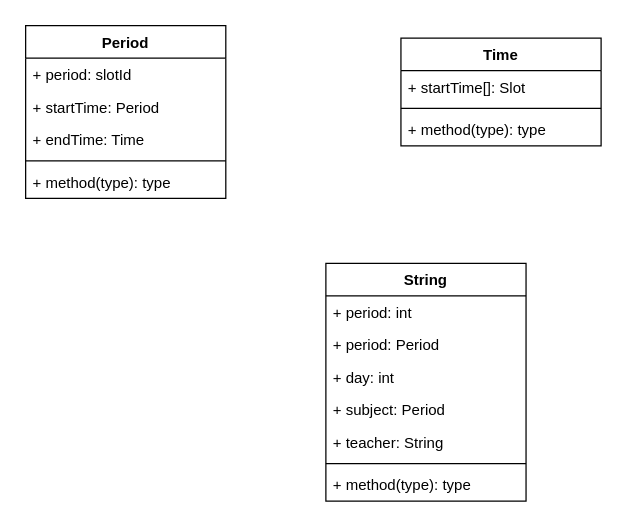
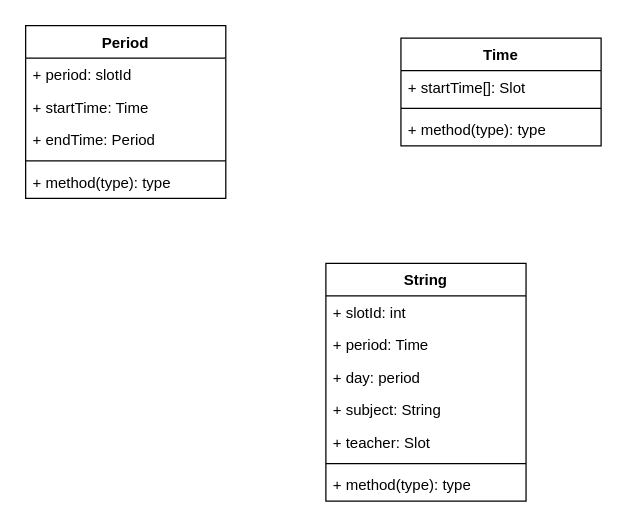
  <mxCell id="0" />
  <mxCell id="1" parent="0" />
  <mxCell id="2" value="Time" style="swimlane;fontStyle=1;align=center;verticalAlign=top;childLayout=stackLayout;horizontal=1;startSize=26;horizontalStack=0;resizeParent=1;resizeParentMax=0;resizeLast=0;collapsible=1;marginBottom=0;" parent="1" vertex="1"><mxGeometry x="320" y="30" width="160" height="86" as="geometry" /></mxCell>
  <mxCell id="3" value="+ startTime[]: Slot" style="text;strokeColor=none;fillColor=none;align=left;verticalAlign=top;spacingLeft=4;spacingRight=4;overflow=hidden;rotatable=0;points=[[0,0.5],[1,0.5]];portConstraint=eastwest;" parent="2" vertex="1"><mxGeometry y="26" width="160" height="26" as="geometry" /></mxCell>
  <mxCell id="4" value="" style="line;strokeWidth=1;fillColor=none;align=left;verticalAlign=middle;spacingTop=-1;spacingLeft=3;spacingRight=3;rotatable=0;labelPosition=right;points=[];portConstraint=eastwest;" parent="2" vertex="1"><mxGeometry y="52" width="160" height="8" as="geometry" /></mxCell>
  <mxCell id="5" value="+ method(type): type" style="text;strokeColor=none;fillColor=none;align=left;verticalAlign=top;spacingLeft=4;spacingRight=4;overflow=hidden;rotatable=0;points=[[0,0.5],[1,0.5]];portConstraint=eastwest;" parent="2" vertex="1"><mxGeometry y="60" width="160" height="26" as="geometry" /></mxCell>
  <mxCell id="6" value="Period" style="swimlane;fontStyle=1;align=center;verticalAlign=top;childLayout=stackLayout;horizontal=1;startSize=26;horizontalStack=0;resizeParent=1;resizeParentMax=0;resizeLast=0;collapsible=1;marginBottom=0;" parent="1" vertex="1"><mxGeometry x="20" y="20" width="160" height="138" as="geometry" /></mxCell>
  <mxCell id="7" value="+ period: slotId" style="text;strokeColor=none;fillColor=none;align=left;verticalAlign=top;spacingLeft=4;spacingRight=4;overflow=hidden;rotatable=0;points=[[0,0.5],[1,0.5]];portConstraint=eastwest;" parent="6" vertex="1"><mxGeometry y="26" width="160" height="26" as="geometry" /></mxCell>
- <mxCell id="8" value="+ startTime: Period" style="text;strokeColor=none;fillColor=none;align=left;verticalAlign=top;spacingLeft=4;spacingRight=4;overflow=hidden;rotatable=0;points=[[0,0.5],[1,0.5]];portConstraint=eastwest;" parent="6" vertex="1"><mxGeometry y="52" width="160" height="26" as="geometry" /></mxCell>
- <mxCell id="9" value="+ endTime: Time" style="text;strokeColor=none;fillColor=none;align=left;verticalAlign=top;spacingLeft=4;spacingRight=4;overflow=hidden;rotatable=0;points=[[0,0.5],[1,0.5]];portConstraint=eastwest;" parent="6" vertex="1"><mxGeometry y="78" width="160" height="26" as="geometry" /></mxCell>
+ <mxCell id="8" value="+ startTime: Time" style="text;strokeColor=none;fillColor=none;align=left;verticalAlign=top;spacingLeft=4;spacingRight=4;overflow=hidden;rotatable=0;points=[[0,0.5],[1,0.5]];portConstraint=eastwest;" parent="6" vertex="1"><mxGeometry y="52" width="160" height="26" as="geometry" /></mxCell>
+ <mxCell id="9" value="+ endTime: Period" style="text;strokeColor=none;fillColor=none;align=left;verticalAlign=top;spacingLeft=4;spacingRight=4;overflow=hidden;rotatable=0;points=[[0,0.5],[1,0.5]];portConstraint=eastwest;" parent="6" vertex="1"><mxGeometry y="78" width="160" height="26" as="geometry" /></mxCell>
  <mxCell id="10" value="" style="line;strokeWidth=1;fillColor=none;align=left;verticalAlign=middle;spacingTop=-1;spacingLeft=3;spacingRight=3;rotatable=0;labelPosition=right;points=[];portConstraint=eastwest;" parent="6" vertex="1"><mxGeometry y="104" width="160" height="8" as="geometry" /></mxCell>
  <mxCell id="11" value="+ method(type): type" style="text;strokeColor=none;fillColor=none;align=left;verticalAlign=top;spacingLeft=4;spacingRight=4;overflow=hidden;rotatable=0;points=[[0,0.5],[1,0.5]];portConstraint=eastwest;" parent="6" vertex="1"><mxGeometry y="112" width="160" height="26" as="geometry" /></mxCell>
  <mxCell id="12" value="String" style="swimlane;fontStyle=1;align=center;verticalAlign=top;childLayout=stackLayout;horizontal=1;startSize=26;horizontalStack=0;resizeParent=1;resizeParentMax=0;resizeLast=0;collapsible=1;marginBottom=0;" parent="1" vertex="1"><mxGeometry x="260" y="210" width="160" height="190" as="geometry" /></mxCell>
- <mxCell id="13" value="+ period: int" style="text;strokeColor=none;fillColor=none;align=left;verticalAlign=top;spacingLeft=4;spacingRight=4;overflow=hidden;rotatable=0;points=[[0,0.5],[1,0.5]];portConstraint=eastwest;" parent="12" vertex="1"><mxGeometry y="26" width="160" height="26" as="geometry" /></mxCell>
- <mxCell id="14" value="+ period: Period" style="text;strokeColor=none;fillColor=none;align=left;verticalAlign=top;spacingLeft=4;spacingRight=4;overflow=hidden;rotatable=0;points=[[0,0.5],[1,0.5]];portConstraint=eastwest;" parent="12" vertex="1"><mxGeometry y="52" width="160" height="26" as="geometry" /></mxCell>
- <mxCell id="15" value="+ day: int" style="text;strokeColor=none;fillColor=none;align=left;verticalAlign=top;spacingLeft=4;spacingRight=4;overflow=hidden;rotatable=0;points=[[0,0.5],[1,0.5]];portConstraint=eastwest;" parent="12" vertex="1"><mxGeometry y="78" width="160" height="26" as="geometry" /></mxCell>
- <mxCell id="16" value="+ subject: Period" style="text;strokeColor=none;fillColor=none;align=left;verticalAlign=top;spacingLeft=4;spacingRight=4;overflow=hidden;rotatable=0;points=[[0,0.5],[1,0.5]];portConstraint=eastwest;" parent="12" vertex="1"><mxGeometry y="104" width="160" height="26" as="geometry" /></mxCell>
- <mxCell id="17" value="+ teacher: String" style="text;strokeColor=none;fillColor=none;align=left;verticalAlign=top;spacingLeft=4;spacingRight=4;overflow=hidden;rotatable=0;points=[[0,0.5],[1,0.5]];portConstraint=eastwest;" parent="12" vertex="1"><mxGeometry y="130" width="160" height="26" as="geometry" /></mxCell>
+ <mxCell id="13" value="+ slotId: int" style="text;strokeColor=none;fillColor=none;align=left;verticalAlign=top;spacingLeft=4;spacingRight=4;overflow=hidden;rotatable=0;points=[[0,0.5],[1,0.5]];portConstraint=eastwest;" parent="12" vertex="1"><mxGeometry y="26" width="160" height="26" as="geometry" /></mxCell>
+ <mxCell id="14" value="+ period: Time" style="text;strokeColor=none;fillColor=none;align=left;verticalAlign=top;spacingLeft=4;spacingRight=4;overflow=hidden;rotatable=0;points=[[0,0.5],[1,0.5]];portConstraint=eastwest;" parent="12" vertex="1"><mxGeometry y="52" width="160" height="26" as="geometry" /></mxCell>
+ <mxCell id="15" value="+ day: period" style="text;strokeColor=none;fillColor=none;align=left;verticalAlign=top;spacingLeft=4;spacingRight=4;overflow=hidden;rotatable=0;points=[[0,0.5],[1,0.5]];portConstraint=eastwest;" parent="12" vertex="1"><mxGeometry y="78" width="160" height="26" as="geometry" /></mxCell>
+ <mxCell id="16" value="+ subject: String" style="text;strokeColor=none;fillColor=none;align=left;verticalAlign=top;spacingLeft=4;spacingRight=4;overflow=hidden;rotatable=0;points=[[0,0.5],[1,0.5]];portConstraint=eastwest;" parent="12" vertex="1"><mxGeometry y="104" width="160" height="26" as="geometry" /></mxCell>
+ <mxCell id="17" value="+ teacher: Slot" style="text;strokeColor=none;fillColor=none;align=left;verticalAlign=top;spacingLeft=4;spacingRight=4;overflow=hidden;rotatable=0;points=[[0,0.5],[1,0.5]];portConstraint=eastwest;" parent="12" vertex="1"><mxGeometry y="130" width="160" height="26" as="geometry" /></mxCell>
  <mxCell id="18" value="" style="line;strokeWidth=1;fillColor=none;align=left;verticalAlign=middle;spacingTop=-1;spacingLeft=3;spacingRight=3;rotatable=0;labelPosition=right;points=[];portConstraint=eastwest;" parent="12" vertex="1"><mxGeometry y="156" width="160" height="8" as="geometry" /></mxCell>
  <mxCell id="19" value="+ method(type): type" style="text;strokeColor=none;fillColor=none;align=left;verticalAlign=top;spacingLeft=4;spacingRight=4;overflow=hidden;rotatable=0;points=[[0,0.5],[1,0.5]];portConstraint=eastwest;" parent="12" vertex="1"><mxGeometry y="164" width="160" height="26" as="geometry" /></mxCell>
